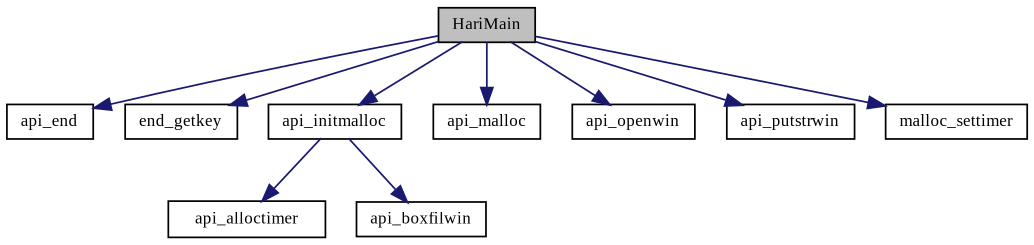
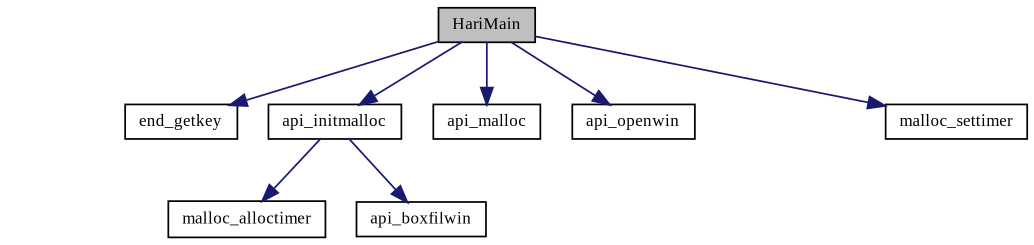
  digraph {
    fontname="Liberation Serif"
    rankdir=TB
    node [color=black fillcolor=white fontname="Liberation Serif" fontsize=10 shape=record style=filled]
    edge [color=midnightblue fontname="Liberation Serif" fontsize=10 labelfontname=Helvetica labelfontsize=10 style=solid]
    n1 [fillcolor=grey75 fontcolor=black height=0.2 label=HariMain width=0.4]
-   n2 [height=0.2 label=api_end width=0.4]
    n3 [height=0.2 label=end_getkey width=0.4]
    n4 [height=0.2 label=api_initmalloc width=0.4]
    n5 [height=0.2 label=api_malloc width=0.4]
    n6 [height=0.2 label=api_openwin width=0.4]
-   n7 [height=0.2 label=api_putstrwin width=0.4]
    n8 [height=0.2 label=malloc_settimer width=0.4]
-   n9 [height=0.2 label=api_alloctimer width=0.4]
+   n9 [height=0.2 label=malloc_alloctimer width=0.4]
    n10 [height=0.2 label=api_boxfilwin width=0.4]
-   n1 -> n2
    n1 -> n3
    n1 -> n4
    n1 -> n5
    n1 -> n6
-   n1 -> n7
    n1 -> n8
    n4 -> n9
    n4 -> n10
  }
